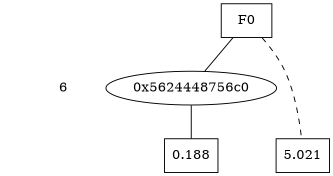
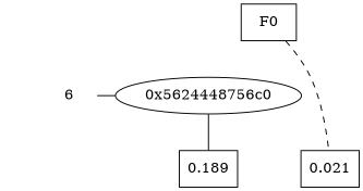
  digraph {
    node [shape=box]
    edge [dir=none]
    "CONST NODES" [shape=plaintext style=invis]
    n2 [label=6 shape=plaintext]
    F0
    "0x5624448756c0" [shape=""]
-   n5 [label=0.188]
-   n6 [label=5.021]
+   n5 [label=0.189]
+   n6 [label=0.021]
    subgraph sub_1 {
      "CONST NODES"
      n2
    }
    subgraph sub_2 {
      rank=same
      F0
    }
    subgraph sub_3 {
      rank=same
      n2
      "0x5624448756c0"
    }
    subgraph sub_4 {
      rank=same
      "CONST NODES"
      subgraph sub_5 {
        rank=same
        n5
        n6
      }
    }
    n2 -> "CONST NODES" [style=invis]
-   F0 -> "0x5624448756c0" [style=solid]
+   n2 -> "0x5624448756c0" [style=solid]
    F0 -> n6 [style=dashed]
    "0x5624448756c0" -> n5
  }
